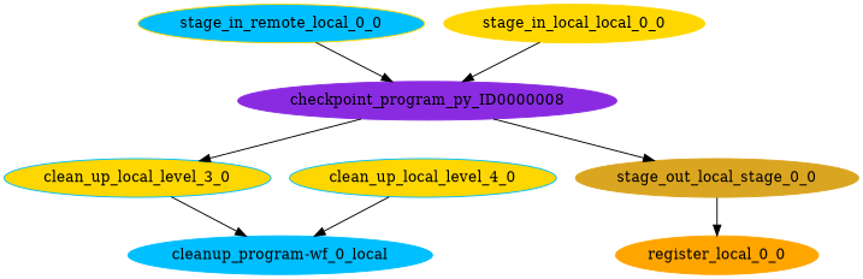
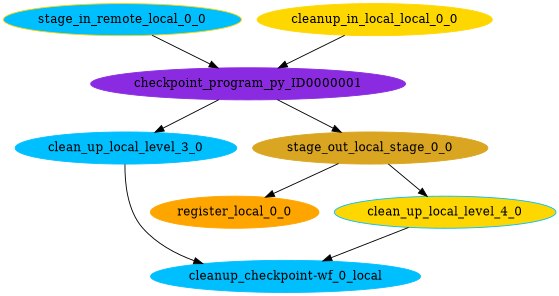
  digraph {
    node [color=deepskyblue shape=ellipse style=filled]
    edge [arrowhead=normal arrowsize=1.0]
    n1 [color=gold fillcolor=deepskyblue label=stage_in_remote_local_0_0]
-   n2 [color=blueviolet label=checkpoint_program_py_ID0000008]
-   n3 [label=clean_up_local_level_3_0 fillcolor=gold]
+   n2 [color=blueviolet label=checkpoint_program_py_ID0000001]
+   n3 [label=clean_up_local_level_3_0]
    n4 [color=goldenrod label=stage_out_local_stage_0_0]
    n5 [color=orange label=register_local_0_0]
-   n6 [label="cleanup_program-wf_0_local"]
+   n6 [label="cleanup_checkpoint-wf_0_local"]
    n7 [fillcolor=gold label=clean_up_local_level_4_0]
-   n8 [color=gold label=stage_in_local_local_0_0]
+   n8 [color=gold label=cleanup_in_local_local_0_0]
    n1 -> n2
    n2 -> n3
    n2 -> n4
    n3 -> n6
    n4 -> n5
+   n4 -> n7
    n7 -> n6
    n8 -> n2
  }
